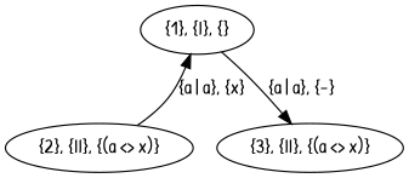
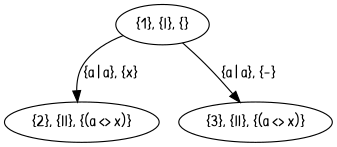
  digraph {
    fontname="Patrick Hand"
    node [fontname="Patrick Hand"]
    edge [fontname="Patrick Hand" gp1="a | a"]
    "{1}, {I}, {}" [role=start]
    "{2}, {II}, {(a <> x)}"
    "{3}, {II}, {(a <> x)}"
-   "{2}, {II}, {(a <> x)}" -> "{1}, {I}, {}" [gp2=x label="{a | a}, {x}"]
+   "{1}, {I}, {}" -> "{2}, {II}, {(a <> x)}" [gp2=x label="{a | a}, {x}"]
    "{1}, {I}, {}" -> "{3}, {II}, {(a <> x)}" [gp2="-" label="{a | a}, {-}"]
  }
